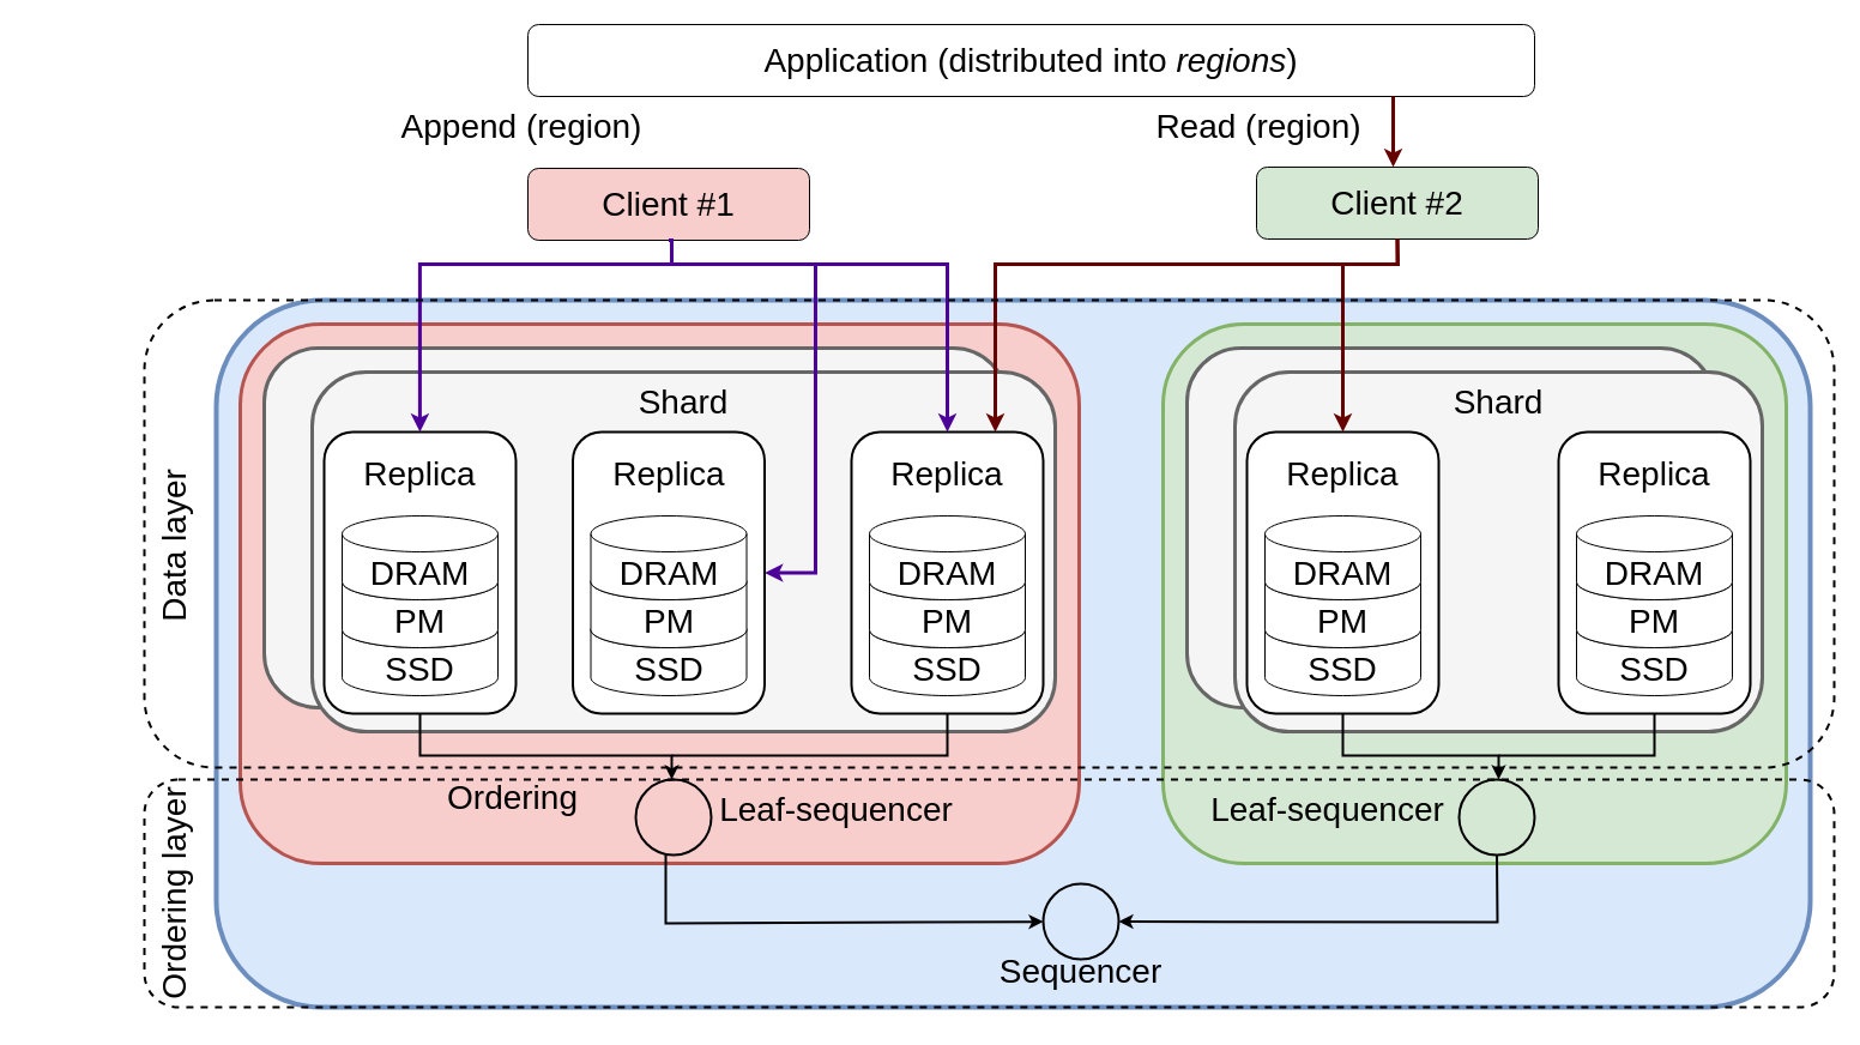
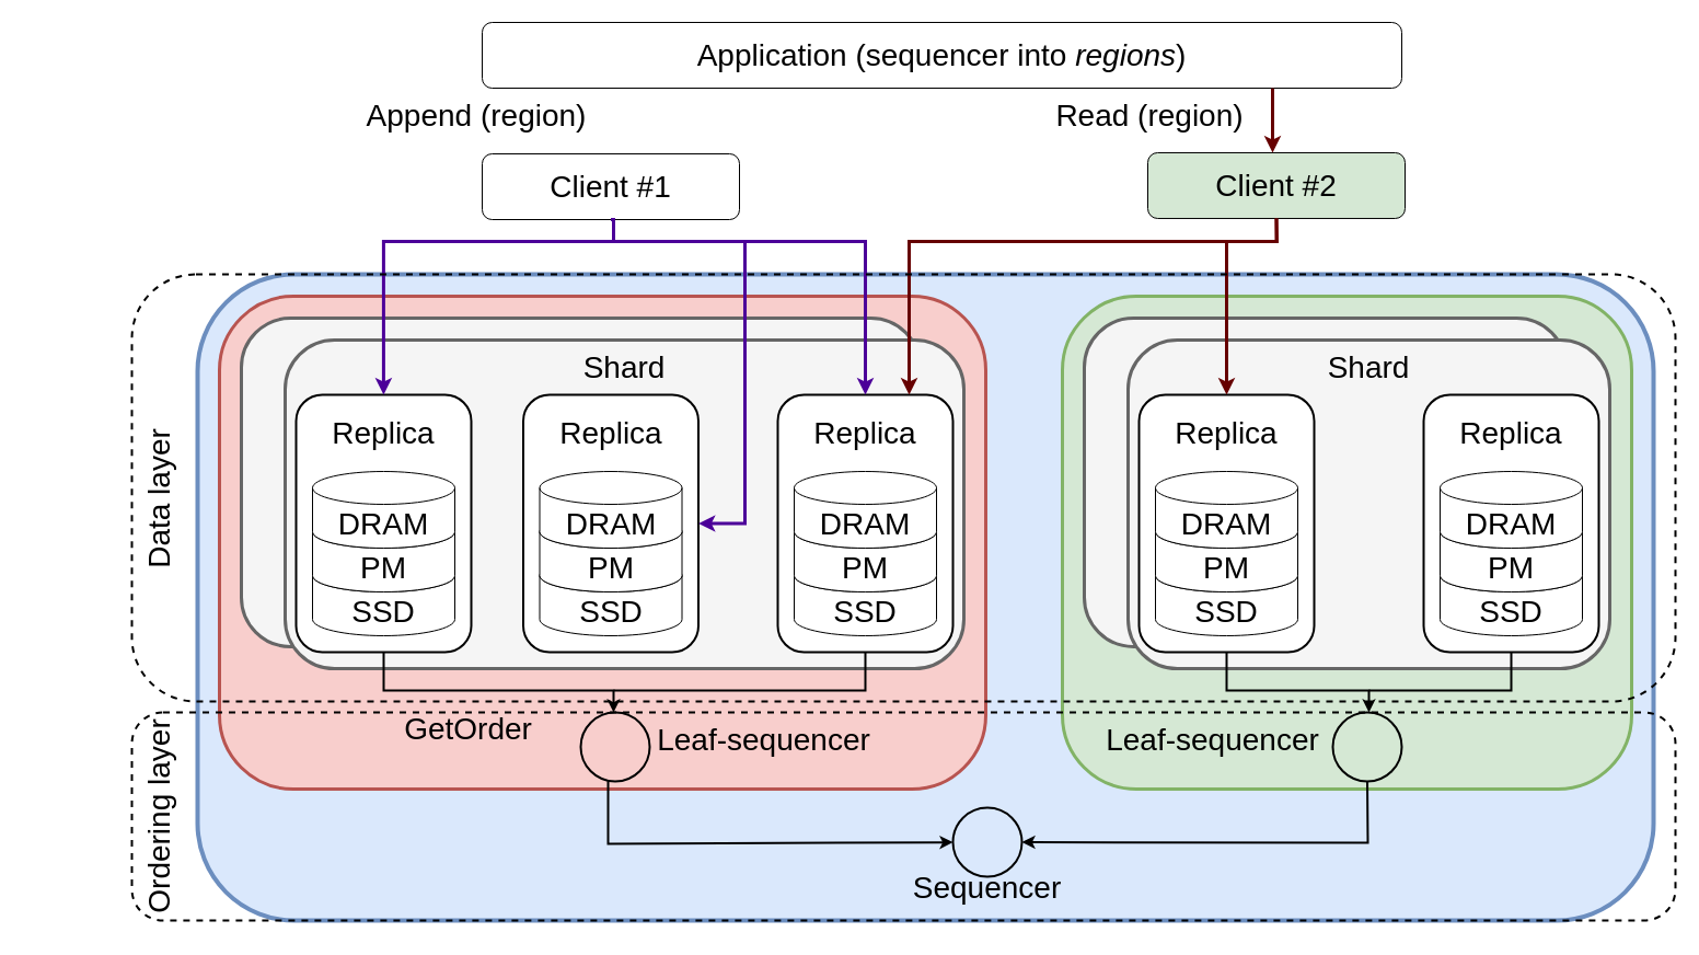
  <mxCell id="0" />
  <mxCell id="1" parent="0" />
  <mxCell id="2" value="" style="rounded=1;whiteSpace=wrap;html=1;glass=0;strokeColor=#6c8ebf;strokeWidth=4;fontSize=28;fillColor=#dae8fc;" vertex="1" parent="1"><mxGeometry x="180" y="250" width="1330" height="590" as="geometry" /></mxCell>
  <mxCell id="3" value="" style="rounded=1;whiteSpace=wrap;html=1;fontSize=28;fillColor=#f8cecc;strokeColor=#b85450;strokeWidth=3;" vertex="1" parent="1"><mxGeometry x="200" y="270" width="700" height="450" as="geometry" /></mxCell>
  <mxCell id="4" value="" style="rounded=1;whiteSpace=wrap;html=1;fontSize=28;fillColor=#f5f5f5;fontColor=#333333;strokeColor=#666666;strokeWidth=3;" vertex="1" parent="1"><mxGeometry x="220" y="290" width="620" height="300" as="geometry" /></mxCell>
  <mxCell id="5" value="" style="rounded=1;whiteSpace=wrap;html=1;fontSize=28;fillColor=#f5f5f5;fontColor=#333333;strokeColor=#666666;strokeWidth=3;" vertex="1" parent="1"><mxGeometry x="260" y="310" width="620" height="300" as="geometry" /></mxCell>
  <mxCell id="6" style="edgeStyle=orthogonalEdgeStyle;rounded=0;orthogonalLoop=1;jettySize=auto;html=1;exitX=0.5;exitY=1;exitDx=0;exitDy=0;fontSize=28;strokeWidth=2;" edge="1" parent="1" source="7" target="25"><mxGeometry relative="1" as="geometry"><mxPoint x="460" y="180" as="targetPoint" /><Array as="points"><mxPoint x="350" y="630" /><mxPoint x="560" y="630" /></Array></mxGeometry></mxCell>
  <mxCell id="7" value="" style="rounded=1;whiteSpace=wrap;html=1;fontSize=28;strokeWidth=2;" vertex="1" parent="1"><mxGeometry x="270" y="360" width="160" height="235" as="geometry" /></mxCell>
- <mxCell id="8" value="&lt;font style=&quot;font-size: 28px;&quot;&gt;Application (distributed into &lt;i style=&quot;font-size: 28px;&quot;&gt;regions&lt;/i&gt;)&lt;br style=&quot;font-size: 28px;&quot;&gt;&lt;/font&gt;" style="rounded=1;whiteSpace=wrap;html=1;fontSize=28;" vertex="1" parent="1"><mxGeometry x="440" y="20" width="840" height="60" as="geometry" /></mxCell>
- <mxCell id="9" value="Client #1" style="rounded=1;whiteSpace=wrap;html=1;fontSize=28;fillColor=#f8cecc;" vertex="1" parent="1"><mxGeometry x="440" y="140" width="235" height="60" as="geometry" /></mxCell>
+ <mxCell id="8" value="&lt;font style=&quot;font-size: 28px;&quot;&gt;Application (sequencer into &lt;i style=&quot;font-size: 28px;&quot;&gt;regions&lt;/i&gt;)&lt;br style=&quot;font-size: 28px;&quot;&gt;&lt;/font&gt;" style="rounded=1;whiteSpace=wrap;html=1;fontSize=28;" vertex="1" parent="1"><mxGeometry x="440" y="20" width="840" height="60" as="geometry" /></mxCell>
+ <mxCell id="9" value="Client #1" style="rounded=1;whiteSpace=wrap;html=1;fontSize=28;" vertex="1" parent="1"><mxGeometry x="440" y="140" width="235" height="60" as="geometry" /></mxCell>
  <mxCell id="10" value="SSD" style="shape=cylinder3;whiteSpace=wrap;html=1;boundedLbl=1;backgroundOutline=1;size=15;rounded=1;fontSize=28;" vertex="1" parent="1"><mxGeometry x="285" y="510" width="130" height="70" as="geometry" /></mxCell>
  <mxCell id="11" value="PM" style="shape=cylinder3;whiteSpace=wrap;html=1;boundedLbl=1;backgroundOutline=1;size=15;rounded=1;fontSize=28;" vertex="1" parent="1"><mxGeometry x="285" y="470" width="130" height="70" as="geometry" /></mxCell>
  <mxCell id="12" value="DRAM" style="shape=cylinder3;whiteSpace=wrap;html=1;boundedLbl=1;backgroundOutline=1;size=15;rounded=1;fontSize=28;" vertex="1" parent="1"><mxGeometry x="285" y="430" width="130" height="70" as="geometry" /></mxCell>
  <mxCell id="13" value="Replica" style="text;html=1;strokeColor=none;fillColor=none;align=center;verticalAlign=middle;whiteSpace=wrap;rounded=0;fontSize=28;" vertex="1" parent="1"><mxGeometry x="270" y="380" width="160" height="30" as="geometry" /></mxCell>
  <mxCell id="14" value="" style="rounded=1;whiteSpace=wrap;html=1;fontSize=28;strokeWidth=2;" vertex="1" parent="1"><mxGeometry x="477.5" y="360" width="160" height="235" as="geometry" /></mxCell>
  <mxCell id="15" value="SSD" style="shape=cylinder3;whiteSpace=wrap;html=1;boundedLbl=1;backgroundOutline=1;size=15;rounded=1;fontSize=28;" vertex="1" parent="1"><mxGeometry x="492.5" y="510" width="130" height="70" as="geometry" /></mxCell>
  <mxCell id="16" value="PM" style="shape=cylinder3;whiteSpace=wrap;html=1;boundedLbl=1;backgroundOutline=1;size=15;rounded=1;fontSize=28;" vertex="1" parent="1"><mxGeometry x="492.5" y="470" width="130" height="70" as="geometry" /></mxCell>
  <mxCell id="17" value="DRAM" style="shape=cylinder3;whiteSpace=wrap;html=1;boundedLbl=1;backgroundOutline=1;size=15;rounded=1;fontSize=28;" vertex="1" parent="1"><mxGeometry x="492.5" y="430" width="130" height="70" as="geometry" /></mxCell>
  <mxCell id="18" value="Replica" style="text;html=1;strokeColor=none;fillColor=none;align=center;verticalAlign=middle;whiteSpace=wrap;rounded=0;fontSize=28;" vertex="1" parent="1"><mxGeometry x="477.5" y="380" width="160" height="30" as="geometry" /></mxCell>
  <mxCell id="19" value="" style="rounded=1;whiteSpace=wrap;html=1;fontSize=28;strokeWidth=2;" vertex="1" parent="1"><mxGeometry x="710" y="360" width="160" height="235" as="geometry" /></mxCell>
  <mxCell id="20" value="SSD" style="shape=cylinder3;whiteSpace=wrap;html=1;boundedLbl=1;backgroundOutline=1;size=15;rounded=1;fontSize=28;" vertex="1" parent="1"><mxGeometry x="725" y="510" width="130" height="70" as="geometry" /></mxCell>
  <mxCell id="21" value="PM" style="shape=cylinder3;whiteSpace=wrap;html=1;boundedLbl=1;backgroundOutline=1;size=15;rounded=1;fontSize=28;" vertex="1" parent="1"><mxGeometry x="725" y="470" width="130" height="70" as="geometry" /></mxCell>
  <mxCell id="22" value="DRAM" style="shape=cylinder3;whiteSpace=wrap;html=1;boundedLbl=1;backgroundOutline=1;size=15;rounded=1;fontSize=28;" vertex="1" parent="1"><mxGeometry x="725" y="430" width="130" height="70" as="geometry" /></mxCell>
  <mxCell id="23" value="Replica" style="text;html=1;strokeColor=none;fillColor=none;align=center;verticalAlign=middle;whiteSpace=wrap;rounded=0;fontSize=28;" vertex="1" parent="1"><mxGeometry x="710" y="380" width="160" height="30" as="geometry" /></mxCell>
  <mxCell id="24" value="&lt;font style=&quot;font-size: 28px;&quot;&gt;Shard&lt;/font&gt;" style="text;html=1;strokeColor=none;fillColor=none;align=center;verticalAlign=middle;whiteSpace=wrap;rounded=0;fontSize=28;" vertex="1" parent="1"><mxGeometry x="260" y="320" width="620" height="30" as="geometry" /></mxCell>
  <mxCell id="25" value="" style="ellipse;whiteSpace=wrap;html=1;aspect=fixed;rounded=1;strokeWidth=2;fontSize=28;fillColor=#f8cecc;strokeColor=#000000;" vertex="1" parent="1"><mxGeometry x="530" y="650" width="63" height="63" as="geometry" /></mxCell>
  <mxCell id="26" value="" style="endArrow=none;html=1;rounded=0;fontSize=28;entryX=0.5;entryY=1;entryDx=0;entryDy=0;strokeWidth=2;" edge="1" parent="1" target="19"><mxGeometry width="50" height="50" relative="1" as="geometry"><mxPoint x="560" y="630" as="sourcePoint" /><mxPoint x="790" y="600" as="targetPoint" /><Array as="points"><mxPoint x="790" y="630" /></Array></mxGeometry></mxCell>
  <mxCell id="27" value="" style="rounded=1;whiteSpace=wrap;html=1;fontSize=28;fillColor=#d5e8d4;strokeColor=#82b366;strokeWidth=3;" vertex="1" parent="1"><mxGeometry x="970" y="270" width="520" height="450" as="geometry" /></mxCell>
  <mxCell id="28" value="" style="rounded=1;whiteSpace=wrap;html=1;fontSize=28;fillColor=#f5f5f5;fontColor=#333333;strokeColor=#666666;strokeWidth=3;" vertex="1" parent="1"><mxGeometry x="990" y="290" width="440" height="300" as="geometry" /></mxCell>
  <mxCell id="29" value="" style="rounded=1;whiteSpace=wrap;html=1;fontSize=28;fillColor=#f5f5f5;fontColor=#333333;strokeColor=#666666;strokeWidth=3;" vertex="1" parent="1"><mxGeometry x="1030" y="310" width="440" height="300" as="geometry" /></mxCell>
  <mxCell id="30" style="edgeStyle=orthogonalEdgeStyle;rounded=0;orthogonalLoop=1;jettySize=auto;html=1;exitX=0.5;exitY=1;exitDx=0;exitDy=0;fontSize=28;strokeWidth=2;" edge="1" parent="1" source="31" target="42"><mxGeometry relative="1" as="geometry"><mxPoint x="1230" y="180" as="targetPoint" /><Array as="points"><mxPoint x="1120" y="630" /><mxPoint x="1250" y="630" /></Array></mxGeometry></mxCell>
  <mxCell id="31" value="" style="rounded=1;whiteSpace=wrap;html=1;fontSize=28;strokeWidth=2;" vertex="1" parent="1"><mxGeometry x="1040" y="360" width="160" height="235" as="geometry" /></mxCell>
  <mxCell id="32" value="SSD" style="shape=cylinder3;whiteSpace=wrap;html=1;boundedLbl=1;backgroundOutline=1;size=15;rounded=1;fontSize=28;" vertex="1" parent="1"><mxGeometry x="1055" y="510" width="130" height="70" as="geometry" /></mxCell>
  <mxCell id="33" value="PM" style="shape=cylinder3;whiteSpace=wrap;html=1;boundedLbl=1;backgroundOutline=1;size=15;rounded=1;fontSize=28;" vertex="1" parent="1"><mxGeometry x="1055" y="470" width="130" height="70" as="geometry" /></mxCell>
  <mxCell id="34" value="DRAM" style="shape=cylinder3;whiteSpace=wrap;html=1;boundedLbl=1;backgroundOutline=1;size=15;rounded=1;fontSize=28;" vertex="1" parent="1"><mxGeometry x="1055" y="430" width="130" height="70" as="geometry" /></mxCell>
  <mxCell id="35" value="Replica" style="text;html=1;strokeColor=none;fillColor=none;align=center;verticalAlign=middle;whiteSpace=wrap;rounded=0;fontSize=28;" vertex="1" parent="1"><mxGeometry x="1040" y="380" width="160" height="30" as="geometry" /></mxCell>
  <mxCell id="36" value="" style="rounded=1;whiteSpace=wrap;html=1;fontSize=28;strokeWidth=2;" vertex="1" parent="1"><mxGeometry x="1300" y="360" width="160" height="235" as="geometry" /></mxCell>
  <mxCell id="37" value="SSD" style="shape=cylinder3;whiteSpace=wrap;html=1;boundedLbl=1;backgroundOutline=1;size=15;rounded=1;fontSize=28;" vertex="1" parent="1"><mxGeometry x="1315" y="510" width="130" height="70" as="geometry" /></mxCell>
  <mxCell id="38" value="PM" style="shape=cylinder3;whiteSpace=wrap;html=1;boundedLbl=1;backgroundOutline=1;size=15;rounded=1;fontSize=28;" vertex="1" parent="1"><mxGeometry x="1315" y="470" width="130" height="70" as="geometry" /></mxCell>
  <mxCell id="39" value="DRAM" style="shape=cylinder3;whiteSpace=wrap;html=1;boundedLbl=1;backgroundOutline=1;size=15;rounded=1;fontSize=28;" vertex="1" parent="1"><mxGeometry x="1315" y="430" width="130" height="70" as="geometry" /></mxCell>
  <mxCell id="40" value="Replica" style="text;html=1;strokeColor=none;fillColor=none;align=center;verticalAlign=middle;whiteSpace=wrap;rounded=0;fontSize=28;" vertex="1" parent="1"><mxGeometry x="1300" y="380" width="160" height="30" as="geometry" /></mxCell>
  <mxCell id="41" value="Shard" style="text;html=1;strokeColor=none;fillColor=none;align=center;verticalAlign=middle;whiteSpace=wrap;rounded=0;fontSize=28;" vertex="1" parent="1"><mxGeometry x="1030" y="320" width="440" height="30" as="geometry" /></mxCell>
  <mxCell id="42" value="" style="ellipse;whiteSpace=wrap;html=1;aspect=fixed;rounded=1;strokeWidth=2;fontSize=28;fillColor=#d5e8d4;strokeColor=#000000;" vertex="1" parent="1"><mxGeometry x="1217" y="650" width="63" height="63" as="geometry" /></mxCell>
  <mxCell id="43" value="" style="endArrow=none;html=1;rounded=0;fontSize=28;entryX=0.5;entryY=1;entryDx=0;entryDy=0;strokeWidth=2;" edge="1" parent="1" target="36"><mxGeometry width="50" height="50" relative="1" as="geometry"><mxPoint x="1250" y="630" as="sourcePoint" /><mxPoint x="1560" y="600" as="targetPoint" /><Array as="points"><mxPoint x="1380" y="630" /></Array></mxGeometry></mxCell>
  <mxCell id="44" value="" style="ellipse;whiteSpace=wrap;html=1;aspect=fixed;rounded=1;strokeWidth=2;fontSize=28;fillColor=#dae8fc;strokeColor=#000000;" vertex="1" parent="1"><mxGeometry x="870" y="737" width="63" height="63" as="geometry" /></mxCell>
  <mxCell id="45" value="" style="endArrow=classic;html=1;rounded=0;strokeWidth=2;fontSize=28;exitX=0.397;exitY=1;exitDx=0;exitDy=0;exitPerimeter=0;" edge="1" parent="1" source="25" target="44"><mxGeometry width="50" height="50" relative="1" as="geometry"><mxPoint x="980" y="1020" as="sourcePoint" /><mxPoint x="1030" y="970" as="targetPoint" /><Array as="points"><mxPoint x="555" y="770" /></Array></mxGeometry></mxCell>
  <mxCell id="46" value="" style="endArrow=classic;html=1;rounded=0;strokeWidth=2;fontSize=28;exitX=0.5;exitY=1;exitDx=0;exitDy=0;entryX=1;entryY=0.5;entryDx=0;entryDy=0;" edge="1" parent="1" source="42" target="44"><mxGeometry width="50" height="50" relative="1" as="geometry"><mxPoint x="580.005" y="780" as="sourcePoint" /><mxPoint x="920" y="760" as="targetPoint" /><Array as="points"><mxPoint x="1249" y="769" /></Array></mxGeometry></mxCell>
  <mxCell id="47" value="Sequencer" style="text;html=1;strokeColor=none;fillColor=none;align=center;verticalAlign=middle;whiteSpace=wrap;rounded=0;glass=0;dashed=1;strokeWidth=2;fontSize=28;" vertex="1" parent="1"><mxGeometry x="784" y="795" width="235" height="30" as="geometry" /></mxCell>
- <mxCell id="48" value="Ordering" style="text;html=1;strokeColor=none;fillColor=none;align=center;verticalAlign=middle;whiteSpace=wrap;rounded=0;glass=0;dashed=1;strokeWidth=2;fontSize=28;" vertex="1" parent="1"><mxGeometry x="310" y="650" width="235" height="30" as="geometry" /></mxCell>
+ <mxCell id="48" value="GetOrder" style="text;html=1;strokeColor=none;fillColor=none;align=center;verticalAlign=middle;whiteSpace=wrap;rounded=0;glass=0;dashed=1;strokeWidth=2;fontSize=28;" vertex="1" parent="1"><mxGeometry x="310" y="650" width="235" height="30" as="geometry" /></mxCell>
  <mxCell id="49" value="Leaf-sequencer" style="text;html=1;strokeColor=none;fillColor=none;align=center;verticalAlign=middle;whiteSpace=wrap;rounded=0;glass=0;dashed=1;strokeWidth=2;fontSize=28;" vertex="1" parent="1"><mxGeometry x="580" y="660" width="235" height="30" as="geometry" /></mxCell>
  <mxCell id="50" value="Leaf-sequencer" style="text;html=1;strokeColor=none;fillColor=none;align=center;verticalAlign=middle;whiteSpace=wrap;rounded=0;glass=0;dashed=1;strokeWidth=2;fontSize=28;" vertex="1" parent="1"><mxGeometry x="990" y="660" width="235" height="30" as="geometry" /></mxCell>
  <mxCell id="51" value="Data layer" style="text;html=1;strokeColor=none;fillColor=none;align=center;verticalAlign=middle;whiteSpace=wrap;rounded=0;glass=0;dashed=1;strokeWidth=2;fontSize=28;rotation=-90;" vertex="1" parent="1"><mxGeometry x="20" y="440" width="250" height="30" as="geometry" /></mxCell>
  <mxCell id="52" value="Ordering layer" style="text;html=1;strokeColor=none;fillColor=none;align=center;verticalAlign=middle;whiteSpace=wrap;rounded=0;glass=0;dashed=1;strokeWidth=2;fontSize=28;rotation=-90;" vertex="1" parent="1"><mxGeometry x="20" y="730" width="250" height="30" as="geometry" /></mxCell>
  <mxCell id="53" value="Client #2" style="rounded=1;whiteSpace=wrap;html=1;fontSize=28;fillColor=#d5e8d4;" vertex="1" parent="1"><mxGeometry x="1048" y="138.98" width="235" height="60" as="geometry" /></mxCell>
  <mxCell id="54" value="" style="endArrow=classic;html=1;rounded=0;strokeWidth=3;fontSize=28;entryX=0.5;entryY=0;entryDx=0;entryDy=0;strokeColor=#660000;" edge="1" parent="1"><mxGeometry width="50" height="50" relative="1" as="geometry"><mxPoint x="1162" y="80" as="sourcePoint" /><mxPoint x="1162" y="138.98" as="targetPoint" /></mxGeometry></mxCell>
  <mxCell id="55" style="edgeStyle=orthogonalEdgeStyle;rounded=0;orthogonalLoop=1;jettySize=auto;html=1;exitX=0.5;exitY=1;exitDx=0;exitDy=0;fontSize=28;strokeWidth=3;entryX=0.5;entryY=0;entryDx=0;entryDy=0;strokeColor=#4C0099;" edge="1" parent="1" target="19"><mxGeometry relative="1" as="geometry"><mxPoint x="560" y="200" as="sourcePoint" /><mxPoint x="770" y="312.036" as="targetPoint" /><Array as="points"><mxPoint x="560" y="220" /><mxPoint x="790" y="220" /></Array></mxGeometry></mxCell>
  <mxCell id="56" style="edgeStyle=orthogonalEdgeStyle;rounded=0;orthogonalLoop=1;jettySize=auto;html=1;exitX=0.5;exitY=1;exitDx=0;exitDy=0;fontSize=28;strokeWidth=3;entryX=0.145;entryY=1.333;entryDx=0;entryDy=0;entryPerimeter=0;strokeColor=#4C0099;" edge="1" parent="1" source="9" target="24"><mxGeometry relative="1" as="geometry"><mxPoint x="560" y="230" as="sourcePoint" /><mxPoint x="790" y="390" as="targetPoint" /><Array as="points"><mxPoint x="560" y="200" /><mxPoint x="560" y="220" /><mxPoint x="350" y="220" /></Array></mxGeometry></mxCell>
  <mxCell id="57" style="edgeStyle=orthogonalEdgeStyle;rounded=0;orthogonalLoop=1;jettySize=auto;html=1;fontSize=28;strokeWidth=3;entryX=1;entryY=0.5;entryDx=0;entryDy=0;strokeColor=#4C0099;" edge="1" parent="1" target="14"><mxGeometry relative="1" as="geometry"><mxPoint x="558" y="200" as="sourcePoint" /><mxPoint x="800" y="370" as="targetPoint" /><Array as="points"><mxPoint x="560" y="200" /><mxPoint x="560" y="220" /><mxPoint x="680" y="220" /><mxPoint x="680" y="478" /></Array></mxGeometry></mxCell>
  <mxCell id="58" style="edgeStyle=orthogonalEdgeStyle;rounded=0;orthogonalLoop=1;jettySize=auto;html=1;exitX=0.5;exitY=1;exitDx=0;exitDy=0;fontSize=28;strokeWidth=3;strokeColor=#660000;entryX=0.75;entryY=0;entryDx=0;entryDy=0;" edge="1" parent="1" source="53" target="19"><mxGeometry relative="1" as="geometry"><mxPoint x="570" y="210" as="sourcePoint" /><mxPoint x="800" y="350" as="targetPoint" /><Array as="points"><mxPoint x="1166" y="220" /><mxPoint x="830" y="220" /></Array></mxGeometry></mxCell>
  <mxCell id="59" value="" style="endArrow=classic;html=1;rounded=0;strokeColor=#660000;strokeWidth=3;fontSize=28;exitX=0.5;exitY=1;exitDx=0;exitDy=0;entryX=0.5;entryY=0;entryDx=0;entryDy=0;" edge="1" parent="1" source="53" target="31"><mxGeometry width="50" height="50" relative="1" as="geometry"><mxPoint x="640" y="300" as="sourcePoint" /><mxPoint x="690" y="250" as="targetPoint" /><Array as="points"><mxPoint x="1166" y="220" /><mxPoint x="1120" y="220" /></Array></mxGeometry></mxCell>
  <mxCell id="60" value="Append (region)" style="text;html=1;strokeColor=none;fillColor=none;align=center;verticalAlign=middle;whiteSpace=wrap;rounded=0;glass=0;dashed=1;strokeWidth=2;fontSize=28;" vertex="1" parent="1"><mxGeometry x="325" y="90" width="220" height="30" as="geometry" /></mxCell>
  <mxCell id="61" value="Read (region)" style="text;html=1;strokeColor=none;fillColor=none;align=center;verticalAlign=middle;whiteSpace=wrap;rounded=0;glass=0;dashed=1;strokeWidth=2;fontSize=28;" vertex="1" parent="1"><mxGeometry x="940" y="90" width="220" height="30" as="geometry" /></mxCell>
  <mxCell id="62" value="" style="rounded=1;whiteSpace=wrap;html=1;glass=0;strokeColor=#000000;strokeWidth=2;fontSize=28;dashed=1;fillColor=none;" vertex="1" parent="1"><mxGeometry x="120" y="250" width="1410" height="390" as="geometry" /></mxCell>
  <mxCell id="63" value="" style="rounded=1;whiteSpace=wrap;html=1;glass=0;strokeColor=#000000;strokeWidth=2;fontSize=28;dashed=1;fillColor=none;" vertex="1" parent="1"><mxGeometry x="120" y="650" width="1410" height="190" as="geometry" /></mxCell>
